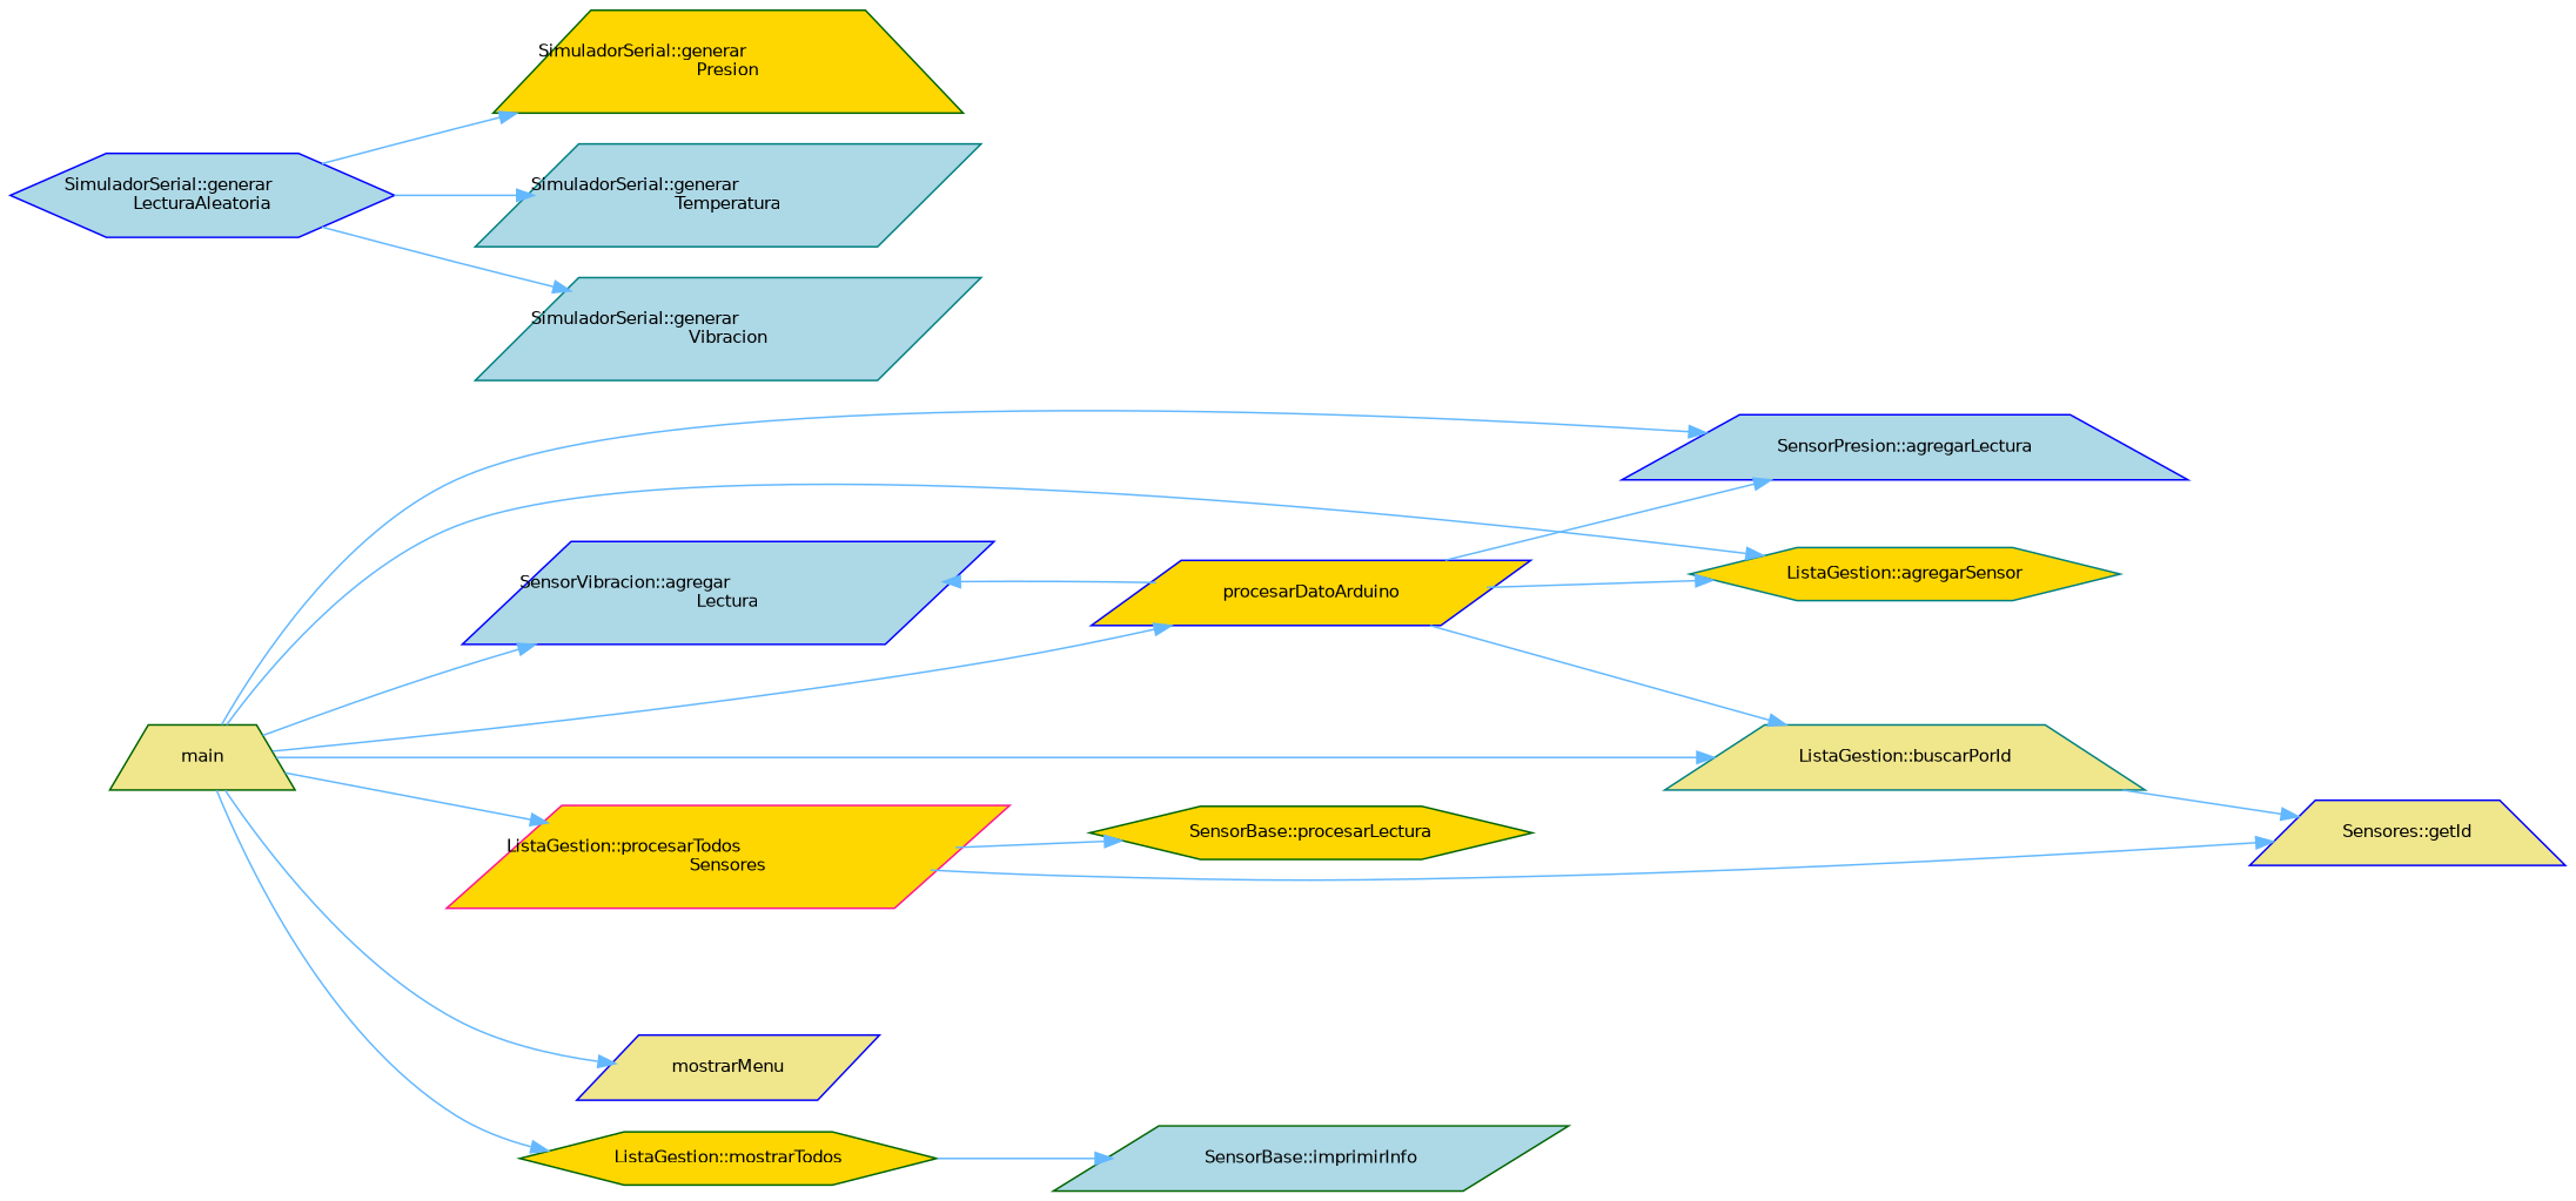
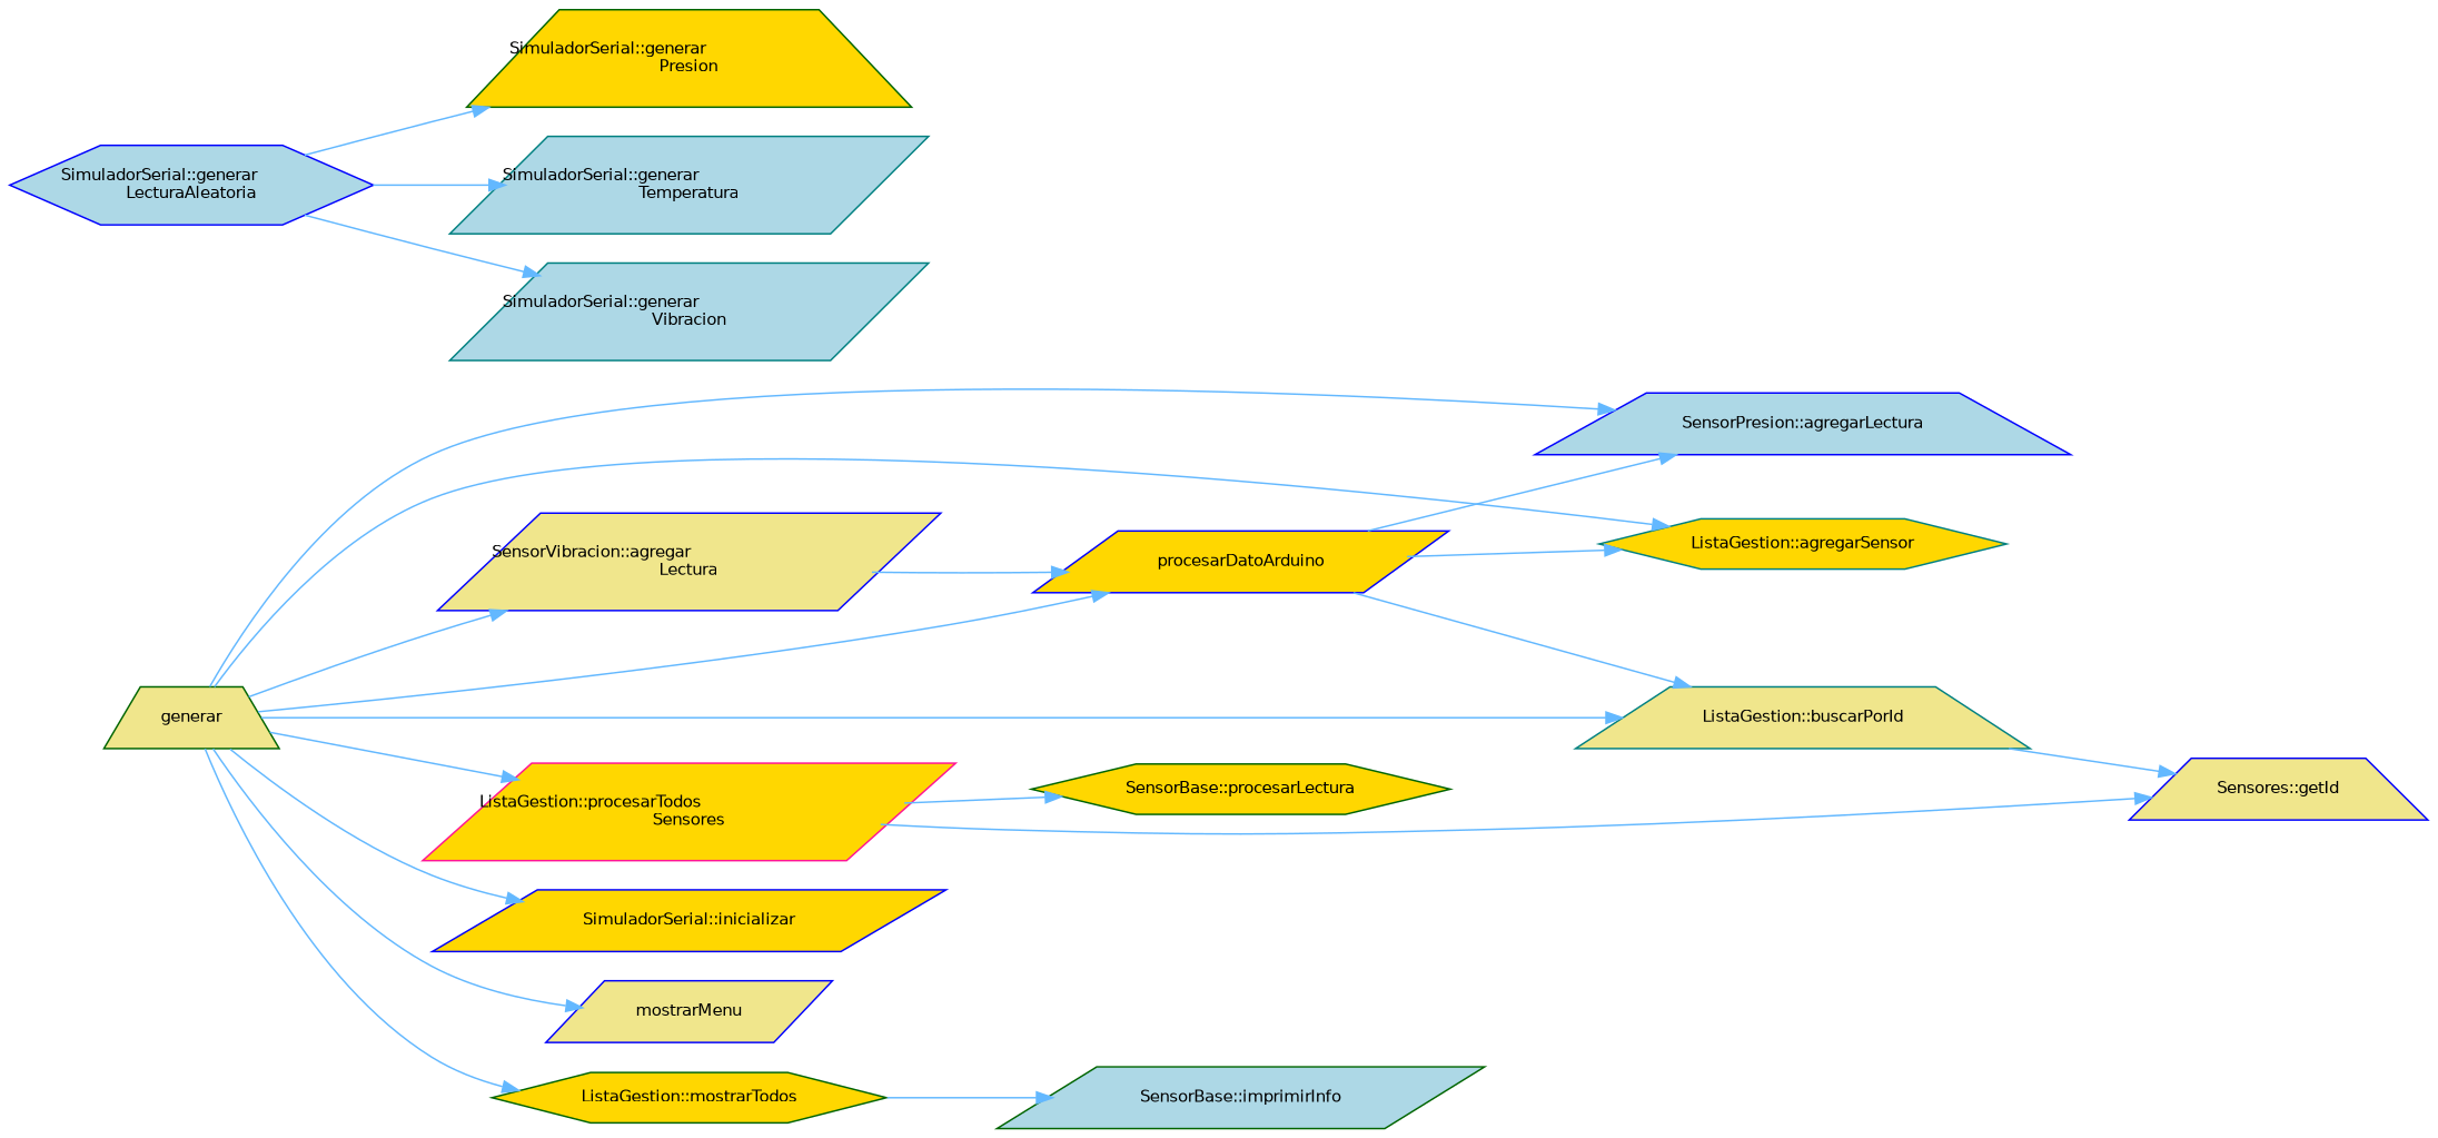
  digraph {
    rankdir=LR
    node [color=blue fillcolor=gold fontname=Helvetica fontsize=10 shape=parallelogram style=filled]
    edge [color=steelblue1 fontname=Helvetica fontsize=10 labelfontname=Helvetica labelfontsize=10 style=solid]
-   n1 [color=darkgreen fillcolor=khaki fontcolor=black height=0.2 label=main shape=trapezium width=0.4]
+   n1 [color=darkgreen fillcolor=khaki fontcolor=black height=0.2 label=generar shape=trapezium width=0.4]
    n2 [fillcolor=lightblue height=0.2 label="SensorPresion::agregarLectura" shape=trapezium width=0.4]
-   n3 [fillcolor=lightblue height=0.2 label="SensorVibracion::agregar\lLectura" width=0.4]
+   n3 [fillcolor=khaki height=0.2 label="SensorVibracion::agregar\lLectura" width=0.4]
    n4 [color=teal height=0.2 label="ListaGestion::agregarSensor" shape=hexagon width=0.4]
    n5 [color=teal fillcolor=khaki height=0.2 label="ListaGestion::buscarPorId" shape=trapezium width=0.4]
+   n6 [height=0.2 label="SimuladorSerial::inicializar" width=0.4]
    n7 [fillcolor=khaki height=0.2 label=mostrarMenu width=0.4]
    n8 [color=darkgreen height=0.2 label="ListaGestion::mostrarTodos" shape=hexagon width=0.4]
    n9 [height=0.2 label=procesarDatoArduino width=0.4]
    n10 [color=deeppink height=0.2 label="ListaGestion::procesarTodos\lSensores" width=0.4]
    n11 [fillcolor=khaki height=0.2 label="Sensores::getId" shape=trapezium width=0.4]
    n12 [fillcolor=lightblue height=0.2 label="SimuladorSerial::generar\lLecturaAleatoria" shape=hexagon width=0.4]
    n13 [color=darkgreen height=0.2 label="SimuladorSerial::generar\lPresion" shape=trapezium width=0.4]
    n14 [color=teal fillcolor=lightblue height=0.2 label="SimuladorSerial::generar\lTemperatura" width=0.4]
    n15 [color=teal fillcolor=lightblue height=0.2 label="SimuladorSerial::generar\lVibracion" width=0.4]
    n16 [color=darkgreen fillcolor=lightblue height=0.2 label="SensorBase::imprimirInfo" width=0.4]
    n17 [color=darkgreen height=0.2 label="SensorBase::procesarLectura" shape=hexagon width=0.4]
    n1 -> n2
    n1 -> n3
    n1 -> n4
    n1 -> n5
+   n1 -> n6
    n1 -> n7
    n1 -> n8
    n1 -> n9
    n1 -> n10
    n5 -> n11
    n8 -> n16
    n9 -> n2
-   n9 -> n3
+   n3 -> n9
    n9 -> n4
    n9 -> n5
    n10 -> n11
    n10 -> n17
    n12 -> n13
    n12 -> n14
    n12 -> n15
  }
